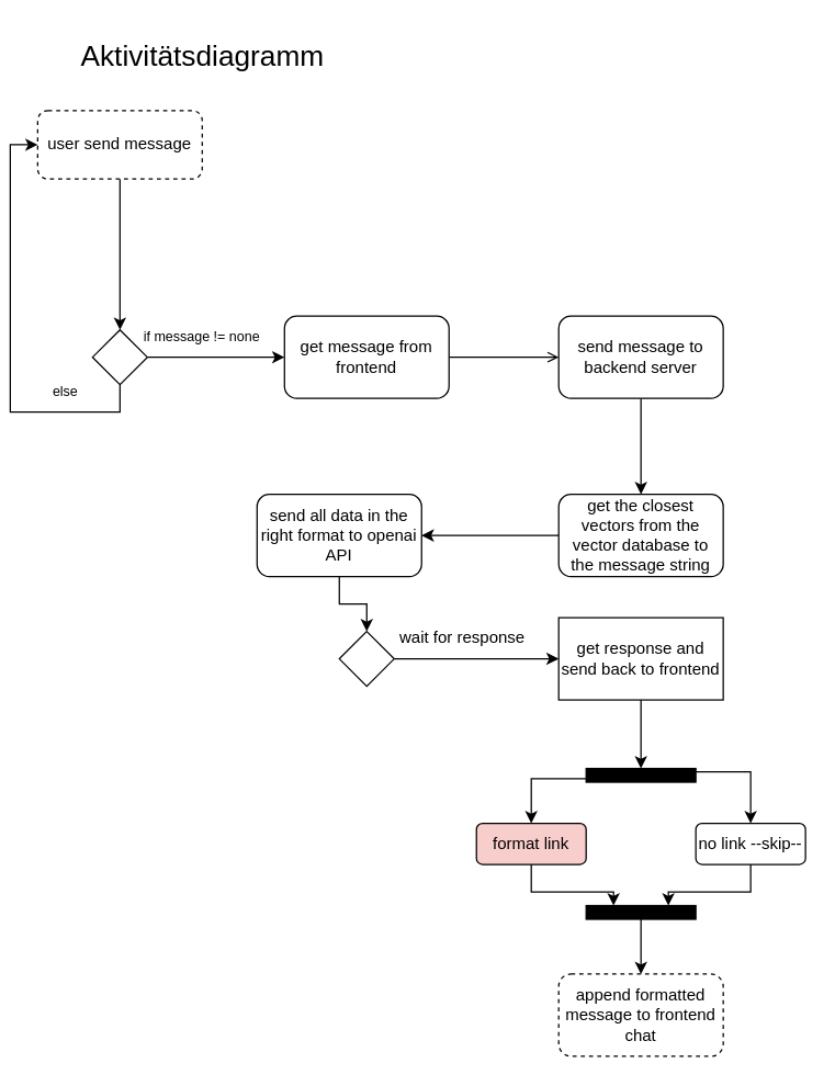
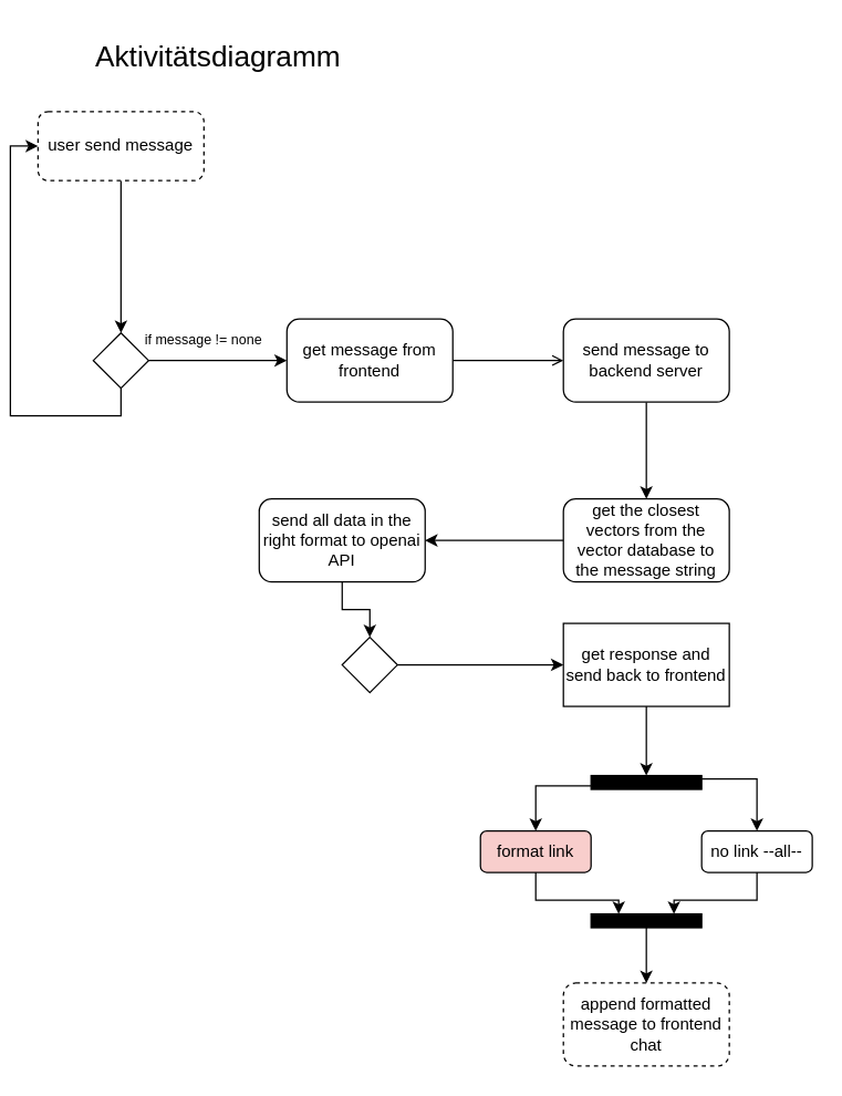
  <mxCell id="0" />
  <mxCell id="1" parent="0" />
  <mxCell id="2" value="" style="edgeStyle=orthogonalEdgeStyle;rounded=0;orthogonalLoop=1;jettySize=auto;html=1;" edge="1" parent="1" source="3" target="9"><mxGeometry relative="1" as="geometry" /></mxCell>
  <mxCell id="3" value="user send message" style="rounded=1;whiteSpace=wrap;html=1;dashed=1;" vertex="1" parent="1"><mxGeometry x="20" y="80" width="120" height="50" as="geometry" /></mxCell>
  <mxCell id="4" style="edgeStyle=orthogonalEdgeStyle;rounded=0;orthogonalLoop=1;jettySize=auto;html=1;exitX=1;exitY=0.5;exitDx=0;exitDy=0;endArrow=open;" edge="1" parent="1" source="5" target="13"><mxGeometry relative="1" as="geometry" /></mxCell>
  <mxCell id="5" value="get message from frontend" style="rounded=1;whiteSpace=wrap;html=1;" vertex="1" parent="1"><mxGeometry x="200" y="230" width="120" height="60" as="geometry" /></mxCell>
- <mxCell id="6" value="&lt;font style=&quot;font-size: 21px;&quot;&gt;Aktivitätsdiagramm&lt;/font&gt;" style="text;html=1;align=center;verticalAlign=middle;resizable=0;points=[];autosize=1;strokeColor=none;fillColor=none;" vertex="1" parent="1"><mxGeometry x="40" width="200" height="40" as="geometry" y="20" /></mxCell>
+ <mxCell id="6" value="&lt;font style=&quot;font-size: 21px;&quot;&gt;Aktivitätsdiagramm&lt;/font&gt;" style="text;html=1;align=center;verticalAlign=middle;resizable=0;points=[];autosize=1;strokeColor=none;fillColor=none;" vertex="1" parent="1"><mxGeometry x="50" y="20" width="200" height="40" as="geometry" /></mxCell>
  <mxCell id="7" value="" style="edgeStyle=orthogonalEdgeStyle;rounded=0;orthogonalLoop=1;jettySize=auto;html=1;" edge="1" parent="1" source="9" target="5"><mxGeometry relative="1" as="geometry" /></mxCell>
  <mxCell id="8" style="edgeStyle=orthogonalEdgeStyle;rounded=0;orthogonalLoop=1;jettySize=auto;html=1;exitX=0.5;exitY=1;exitDx=0;exitDy=0;entryX=0;entryY=0.5;entryDx=0;entryDy=0;" edge="1" parent="1" source="9" target="3"><mxGeometry relative="1" as="geometry" /></mxCell>
  <mxCell id="9" value="" style="rhombus;whiteSpace=wrap;html=1;" vertex="1" parent="1"><mxGeometry x="60" y="240" width="40" height="40" as="geometry" /></mxCell>
  <mxCell id="10" value="&lt;font style=&quot;font-size: 10px;&quot;&gt;if message != none&lt;/font&gt;" style="text;html=1;strokeColor=none;fillColor=none;align=center;verticalAlign=middle;whiteSpace=wrap;rounded=0;" vertex="1" parent="1"><mxGeometry x="80" y="230" width="120" height="30" as="geometry" /></mxCell>
- <mxCell id="11" value="&lt;font style=&quot;font-size: 10px;&quot;&gt;else&lt;/font&gt;" style="text;html=1;align=center;verticalAlign=middle;resizable=0;points=[];autosize=1;strokeColor=none;fillColor=none;" vertex="1" parent="1"><mxGeometry x="20" y="270" width="40" height="30" as="geometry" /></mxCell>
  <mxCell id="12" style="edgeStyle=orthogonalEdgeStyle;rounded=0;orthogonalLoop=1;jettySize=auto;html=1;exitX=0.5;exitY=1;exitDx=0;exitDy=0;" edge="1" parent="1" source="13" target="15"><mxGeometry relative="1" as="geometry" /></mxCell>
  <mxCell id="13" value="send message to backend server" style="rounded=1;whiteSpace=wrap;html=1;" vertex="1" parent="1"><mxGeometry x="400" y="230" width="120" height="60" as="geometry" /></mxCell>
  <mxCell id="14" style="edgeStyle=orthogonalEdgeStyle;rounded=0;orthogonalLoop=1;jettySize=auto;html=1;exitX=0;exitY=0.5;exitDx=0;exitDy=0;" edge="1" parent="1" source="15" target="17"><mxGeometry relative="1" as="geometry" /></mxCell>
  <mxCell id="15" value="get the closest vectors from the vector database to the message string" style="rounded=1;whiteSpace=wrap;html=1;" vertex="1" parent="1"><mxGeometry x="400" y="360" width="120" height="60" as="geometry" /></mxCell>
  <mxCell id="16" value="" style="edgeStyle=orthogonalEdgeStyle;rounded=0;orthogonalLoop=1;jettySize=auto;html=1;" edge="1" parent="1" source="17" target="19"><mxGeometry relative="1" as="geometry" /></mxCell>
  <mxCell id="17" value="send all data in the right format to openai API" style="rounded=1;whiteSpace=wrap;html=1;" vertex="1" parent="1"><mxGeometry x="180" y="360" width="120" height="60" as="geometry" /></mxCell>
  <mxCell id="18" style="edgeStyle=orthogonalEdgeStyle;rounded=0;orthogonalLoop=1;jettySize=auto;html=1;exitX=1;exitY=0.5;exitDx=0;exitDy=0;entryX=0;entryY=0.5;entryDx=0;entryDy=0;" edge="1" parent="1" source="19" target="21"><mxGeometry relative="1" as="geometry" /></mxCell>
  <mxCell id="19" value="" style="rhombus;whiteSpace=wrap;html=1;" vertex="1" parent="1"><mxGeometry x="240" y="460" width="40" height="40" as="geometry" /></mxCell>
  <mxCell id="20" style="edgeStyle=orthogonalEdgeStyle;rounded=0;orthogonalLoop=1;jettySize=auto;html=1;exitX=0.5;exitY=1;exitDx=0;exitDy=0;entryX=0.5;entryY=0;entryDx=0;entryDy=0;" edge="1" parent="1" source="21" target="25"><mxGeometry relative="1" as="geometry" /></mxCell>
  <mxCell id="21" value="get response and send back to frontend" style="whiteSpace=wrap;html=1;rounded=0;" vertex="1" parent="1"><mxGeometry x="400" y="450" width="120" height="60" as="geometry" /></mxCell>
- <mxCell id="22" value="wait for response" style="text;html=1;strokeColor=none;fillColor=none;align=center;verticalAlign=middle;whiteSpace=wrap;rounded=0;" vertex="1" parent="1"><mxGeometry x="280" y="450" width="100" height="30" as="geometry" /></mxCell>
  <mxCell id="23" style="edgeStyle=orthogonalEdgeStyle;rounded=0;orthogonalLoop=1;jettySize=auto;html=1;exitX=1;exitY=0.25;exitDx=0;exitDy=0;entryX=0.5;entryY=0;entryDx=0;entryDy=0;" edge="1" parent="1" source="25" target="29"><mxGeometry relative="1" as="geometry" /></mxCell>
  <mxCell id="24" style="edgeStyle=orthogonalEdgeStyle;rounded=0;orthogonalLoop=1;jettySize=auto;html=1;exitX=0;exitY=0.75;exitDx=0;exitDy=0;entryX=0.5;entryY=0;entryDx=0;entryDy=0;" edge="1" parent="1" source="25" target="27"><mxGeometry relative="1" as="geometry" /></mxCell>
  <mxCell id="25" value="" style="rounded=0;whiteSpace=wrap;html=1;fillColor=#000000;" vertex="1" parent="1"><mxGeometry x="420" y="560" width="80" height="10" as="geometry" /></mxCell>
  <mxCell id="26" style="edgeStyle=orthogonalEdgeStyle;rounded=0;orthogonalLoop=1;jettySize=auto;html=1;exitX=0.5;exitY=1;exitDx=0;exitDy=0;entryX=0.25;entryY=0;entryDx=0;entryDy=0;" edge="1" parent="1" source="27" target="31"><mxGeometry relative="1" as="geometry" /></mxCell>
  <mxCell id="27" value="format link" style="rounded=1;whiteSpace=wrap;html=1;fillColor=#f8cecc;" vertex="1" parent="1"><mxGeometry x="340" y="600" width="80" height="30" as="geometry" /></mxCell>
  <mxCell id="28" style="edgeStyle=orthogonalEdgeStyle;rounded=0;orthogonalLoop=1;jettySize=auto;html=1;exitX=0.5;exitY=1;exitDx=0;exitDy=0;entryX=0.75;entryY=0;entryDx=0;entryDy=0;" edge="1" parent="1" source="29" target="31"><mxGeometry relative="1" as="geometry" /></mxCell>
- <mxCell id="29" value="no link --skip--" style="rounded=1;whiteSpace=wrap;html=1;" vertex="1" parent="1"><mxGeometry x="500" y="600" width="80" height="30" as="geometry" /></mxCell>
+ <mxCell id="29" value="no link --all--" style="rounded=1;whiteSpace=wrap;html=1;" vertex="1" parent="1"><mxGeometry x="500" y="600" width="80" height="30" as="geometry" /></mxCell>
  <mxCell id="30" style="edgeStyle=orthogonalEdgeStyle;rounded=0;orthogonalLoop=1;jettySize=auto;html=1;entryX=0.5;entryY=0;entryDx=0;entryDy=0;" edge="1" parent="1" source="31" target="32"><mxGeometry relative="1" as="geometry" /></mxCell>
  <mxCell id="31" value="" style="rounded=0;whiteSpace=wrap;html=1;fillColor=#000000;" vertex="1" parent="1"><mxGeometry x="420" y="660" width="80" height="10" as="geometry" /></mxCell>
  <mxCell id="32" value="append formatted message to frontend chat" style="rounded=1;whiteSpace=wrap;html=1;dashed=1;" vertex="1" parent="1"><mxGeometry x="400" y="710" width="120" height="60" as="geometry" /></mxCell>
